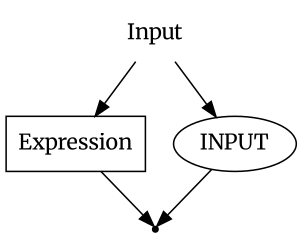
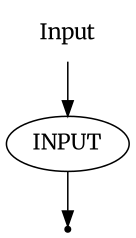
  digraph {
    rankdir=TB
    fontname=Merriweather
    node [fontname=Merriweather]
    edge [fontname=Merriweather]
    n1 [label=Input shape=plaintext]
-   n2 [label=Expression shape=box]
    n3 [label=INPUT shape=oval]
    end [shape=point]
-   n1 -> n2
    n1 -> n3
-   n2 -> end
    n3 -> end
  }
